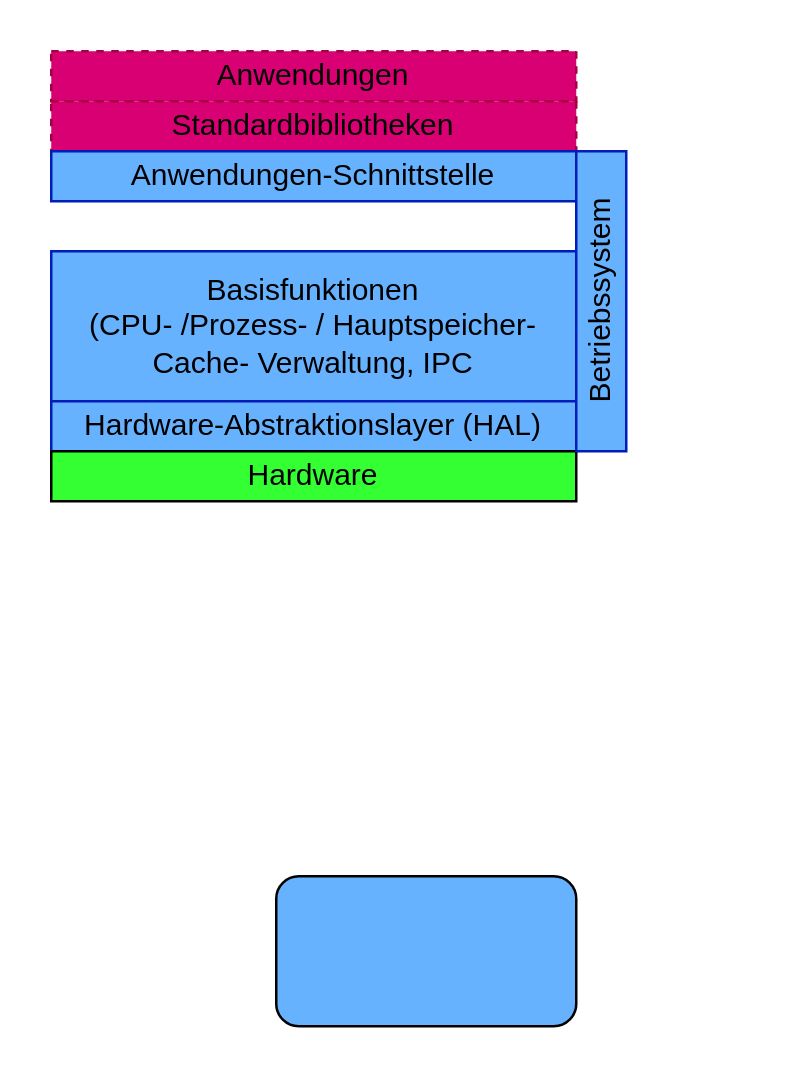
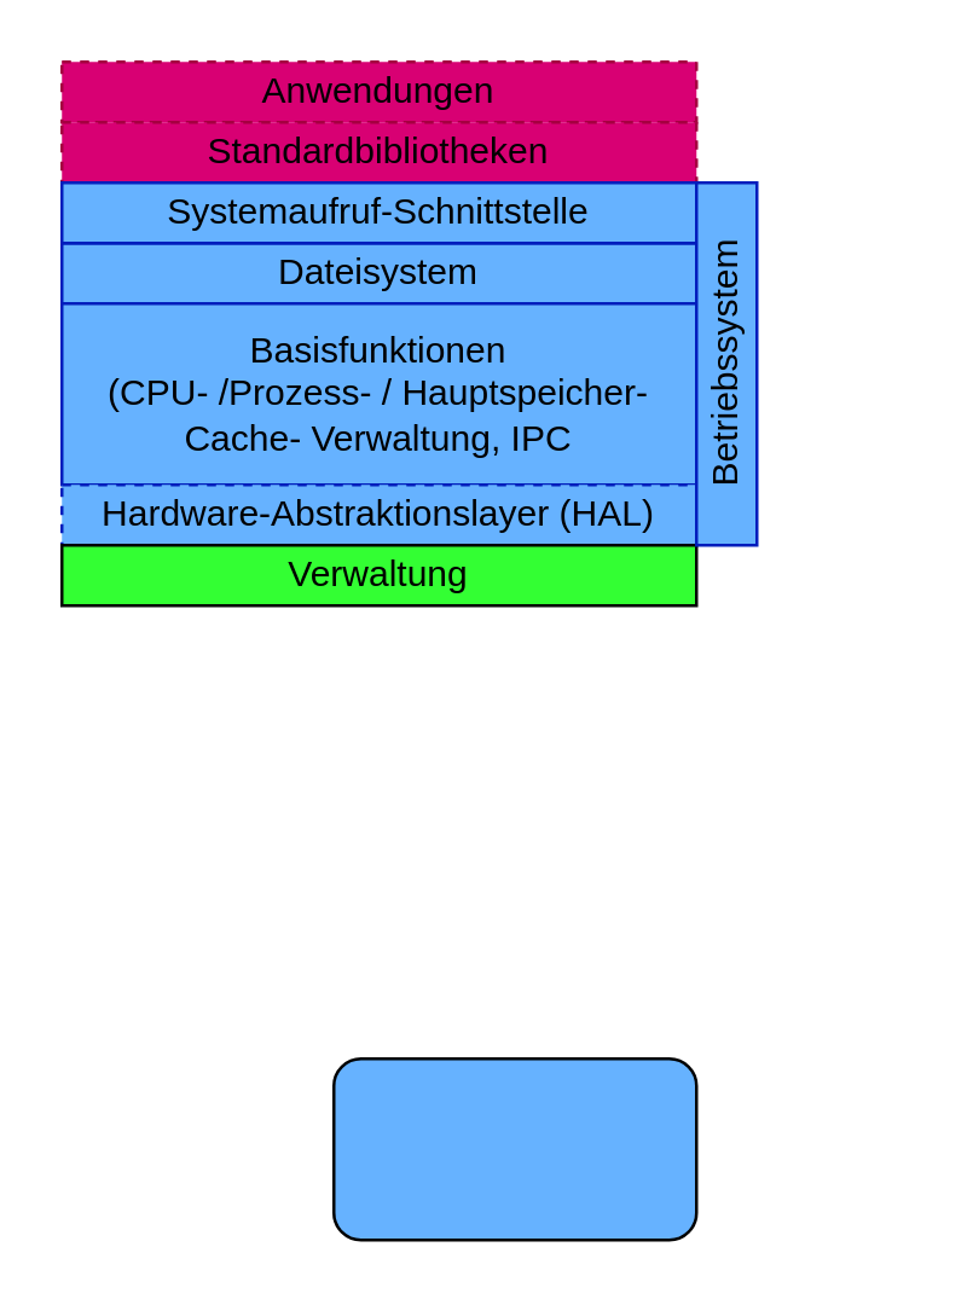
  <mxCell id="0" />
  <mxCell id="1" parent="0" />
  <mxCell id="2" value="Anwendungen" style="rounded=0;whiteSpace=wrap;html=1;fillColor=#d80073;strokeColor=#A50040;fontColor=#000000;dashed=1;" vertex="1" parent="1"><mxGeometry x="20" y="20" width="210" height="20" as="geometry" /></mxCell>
+ <mxCell id="3" value="Dateisystem" style="rounded=0;whiteSpace=wrap;html=1;fillColor=#66B2FF;strokeColor=#001DBC;fontColor=#000000;" vertex="1" parent="1"><mxGeometry x="20" y="80" width="210" height="20" as="geometry" /></mxCell>
  <mxCell id="4" value="Basisfunktionen&lt;br&gt;(CPU- /Prozess- / Hauptspeicher-&lt;br&gt;Cache- Verwaltung, IPC" style="rounded=0;whiteSpace=wrap;html=1;fillColor=#66B2FF;strokeColor=#001DBC;fontColor=#000000;" vertex="1" parent="1"><mxGeometry x="20" y="100" width="210" height="60" as="geometry" /></mxCell>
  <mxCell id="5" value="Standardbibliotheken" style="rounded=0;whiteSpace=wrap;html=1;fillColor=#d80073;strokeColor=#A50040;fontColor=#000000;dashed=1;" vertex="1" parent="1"><mxGeometry x="20" y="40" width="210" height="20" as="geometry" /></mxCell>
- <mxCell id="6" value="Anwendungen-Schnittstelle" style="rounded=0;whiteSpace=wrap;html=1;fillColor=#66B2FF;strokeColor=#001DBC;fontColor=#000000;" vertex="1" parent="1"><mxGeometry x="20" y="60" width="210" height="20" as="geometry" /></mxCell>
- <mxCell id="7" value="Hardware-Abstraktionslayer (HAL)" style="rounded=0;whiteSpace=wrap;html=1;fillColor=#66B2FF;strokeColor=#001DBC;fontColor=#000000;" vertex="1" parent="1"><mxGeometry x="20" y="160" width="210" height="20" as="geometry" /></mxCell>
- <mxCell id="8" value="Hardware" style="rounded=0;whiteSpace=wrap;html=1;fillColor=#33FF33;" vertex="1" parent="1"><mxGeometry x="20" y="180" width="210" height="20" as="geometry" /></mxCell>
+ <mxCell id="6" value="Systemaufruf-Schnittstelle" style="rounded=0;whiteSpace=wrap;html=1;fillColor=#66B2FF;strokeColor=#001DBC;fontColor=#000000;" vertex="1" parent="1"><mxGeometry x="20" y="60" width="210" height="20" as="geometry" /></mxCell>
+ <mxCell id="7" value="Hardware-Abstraktionslayer (HAL)" style="rounded=0;whiteSpace=wrap;html=1;fillColor=#66B2FF;strokeColor=#001DBC;fontColor=#000000;dashed=1;" vertex="1" parent="1"><mxGeometry x="20" y="160" width="210" height="20" as="geometry" /></mxCell>
+ <mxCell id="8" value="Verwaltung" style="rounded=0;whiteSpace=wrap;html=1;fillColor=#33FF33;" vertex="1" parent="1"><mxGeometry x="20" y="180" width="210" height="20" as="geometry" /></mxCell>
  <mxCell id="9" value="Betriebssystem" style="rounded=0;whiteSpace=wrap;html=1;rotation=-90;fillColor=#66B2FF;strokeColor=#001DBC;fontColor=#000000;" vertex="1" parent="1"><mxGeometry x="180" y="110" width="120" height="20" as="geometry" /></mxCell>
  <mxCell id="10" value="" style="rounded=1;whiteSpace=wrap;html=1;fillColor=#66B2FF;fontColor=#000000;" vertex="1" parent="1"><mxGeometry x="110" y="350" width="120" height="60" as="geometry" /></mxCell>
